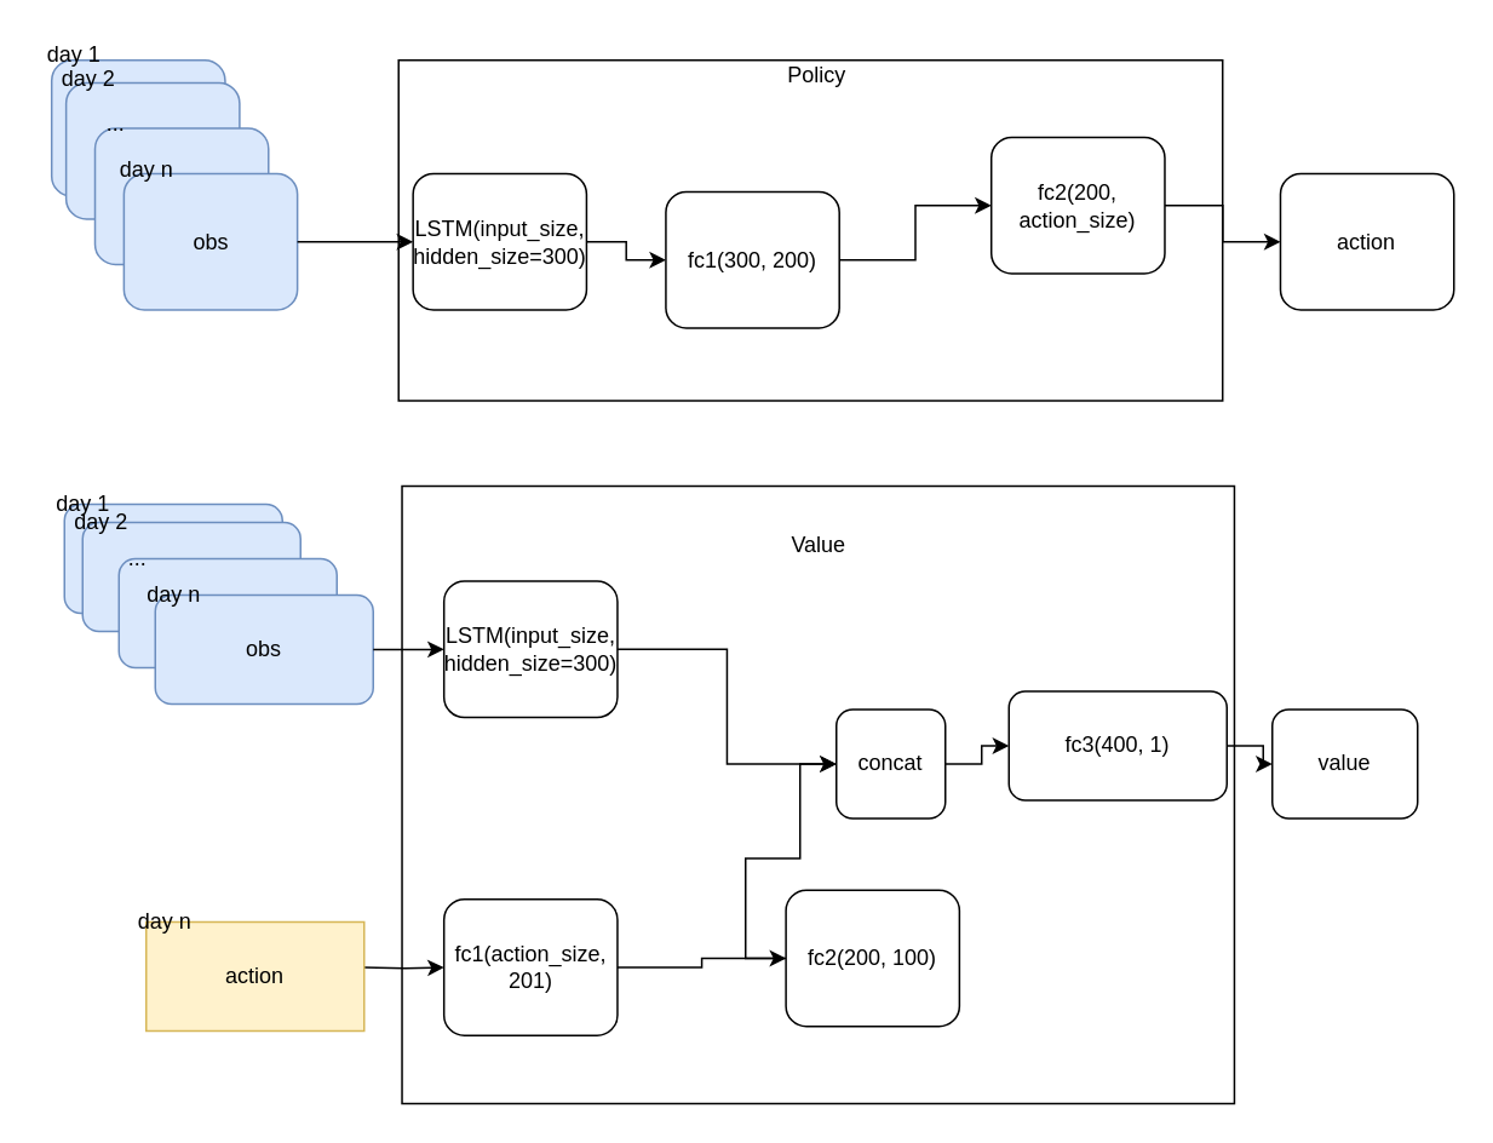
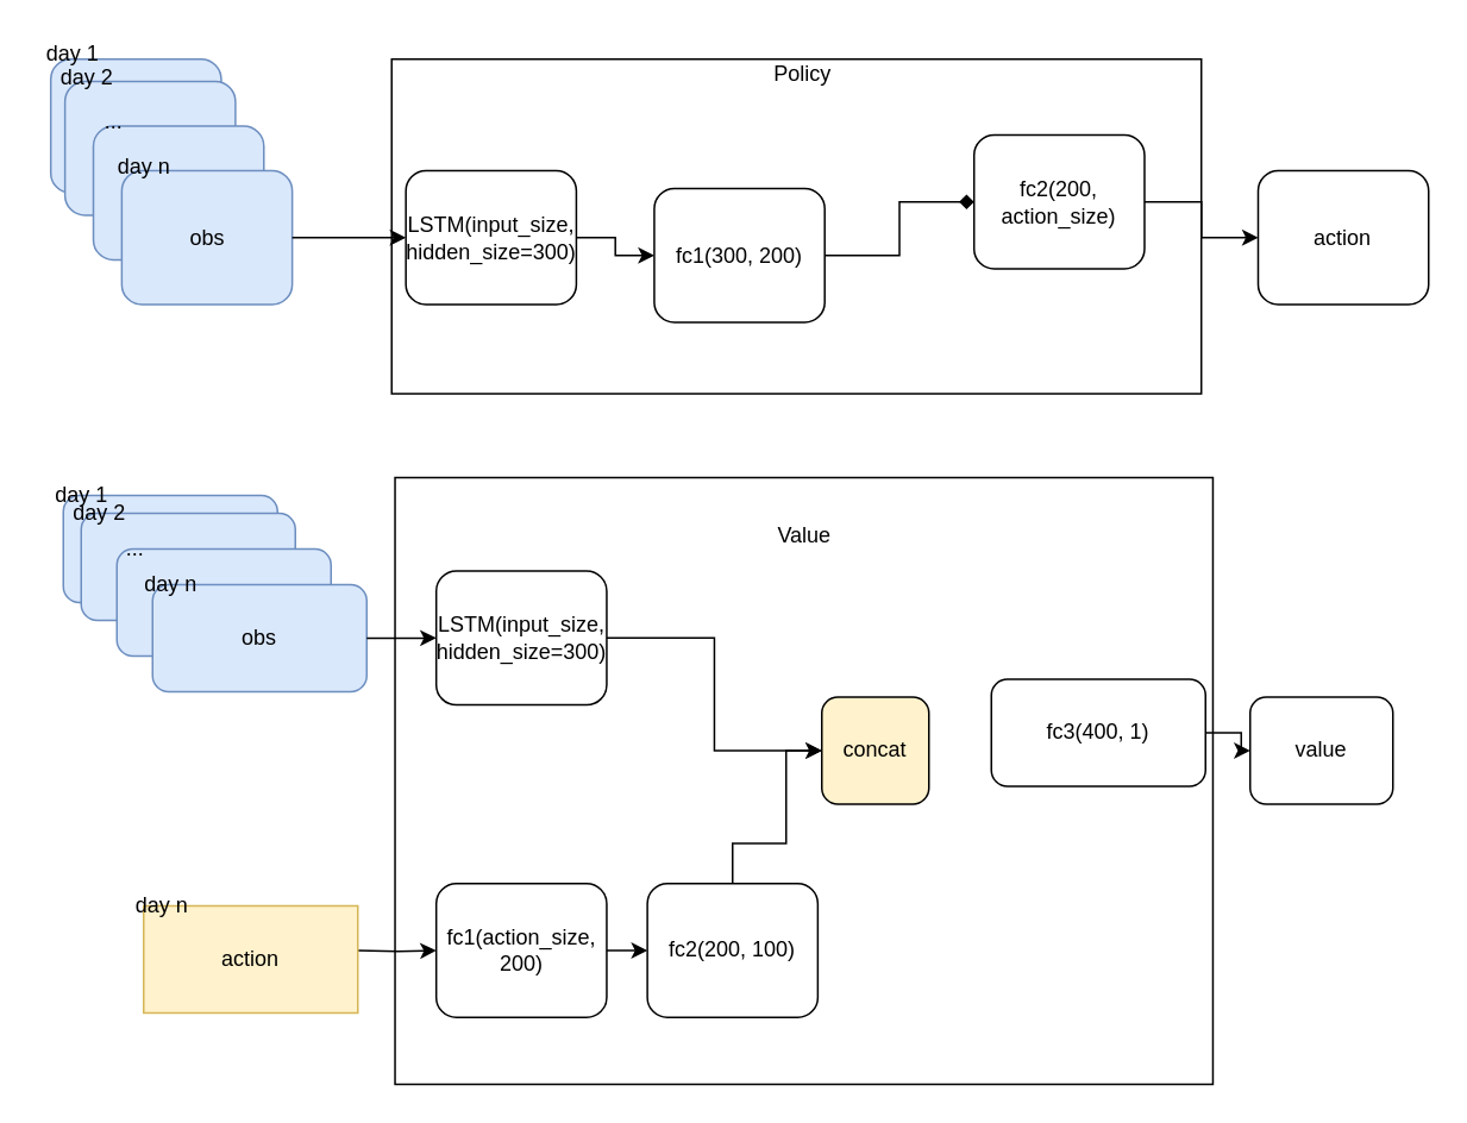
  <mxCell id="0" />
  <mxCell id="1" parent="0" />
  <mxCell id="2" value="" style="rounded=0;whiteSpace=wrap;html=1;" parent="1" vertex="1"><mxGeometry x="220.86" y="267" width="458.28" height="340" as="geometry" /></mxCell>
  <mxCell id="3" value="" style="group" parent="1" vertex="1" connectable="0"><mxGeometry x="25" y="267" width="180" height="120" as="geometry" /></mxCell>
  <mxCell id="4" value="" style="group" parent="3" vertex="1" connectable="0"><mxGeometry width="130" height="70" as="geometry" /></mxCell>
  <mxCell id="5" value="market info" style="rounded=1;whiteSpace=wrap;html=1;fillColor=#dae8fc;strokeColor=#6c8ebf;" parent="4" vertex="1"><mxGeometry x="10" y="10" width="120" height="60" as="geometry" /></mxCell>
  <mxCell id="6" value="day 1" style="text;html=1;align=center;verticalAlign=middle;resizable=0;points=[];autosize=1;" parent="4" vertex="1"><mxGeometry width="40" height="20" as="geometry" /></mxCell>
  <mxCell id="7" value="" style="group" parent="3" vertex="1" connectable="0"><mxGeometry x="10" y="10" width="150" height="90" as="geometry" /></mxCell>
  <mxCell id="8" value="market info" style="rounded=1;whiteSpace=wrap;html=1;fillColor=#dae8fc;strokeColor=#6c8ebf;" parent="7" vertex="1"><mxGeometry x="10" y="10" width="120" height="60" as="geometry" /></mxCell>
  <mxCell id="9" value="day 2" style="text;html=1;align=center;verticalAlign=middle;resizable=0;points=[];autosize=1;" parent="7" vertex="1"><mxGeometry width="40" height="20" as="geometry" /></mxCell>
  <mxCell id="10" value="" style="group" parent="7" vertex="1" connectable="0"><mxGeometry x="20" y="20" width="130" height="70" as="geometry" /></mxCell>
  <mxCell id="11" value="market info" style="rounded=1;whiteSpace=wrap;html=1;fillColor=#dae8fc;strokeColor=#6c8ebf;" parent="10" vertex="1"><mxGeometry x="10" y="10" width="120" height="60" as="geometry" /></mxCell>
  <mxCell id="12" value="..." style="text;html=1;align=center;verticalAlign=middle;resizable=0;points=[];autosize=1;" parent="10" vertex="1"><mxGeometry x="5" width="30" height="20" as="geometry" /></mxCell>
  <mxCell id="13" value="" style="group" parent="3" vertex="1" connectable="0"><mxGeometry x="50" y="50" width="130" height="70" as="geometry" /></mxCell>
  <mxCell id="14" value="obs" style="rounded=1;whiteSpace=wrap;html=1;fillColor=#dae8fc;strokeColor=#6c8ebf;" parent="13" vertex="1"><mxGeometry x="10" y="10" width="120" height="60" as="geometry" /></mxCell>
  <mxCell id="15" value="day n" style="text;html=1;align=center;verticalAlign=middle;resizable=0;points=[];autosize=1;" parent="13" vertex="1"><mxGeometry width="40" height="20" as="geometry" /></mxCell>
  <mxCell id="16" value="" style="group" parent="1" vertex="1" connectable="0"><mxGeometry x="20" y="20" width="780" height="200" as="geometry" /></mxCell>
  <mxCell id="17" value="" style="rounded=0;whiteSpace=wrap;html=1;" parent="16" vertex="1"><mxGeometry x="198.98" y="12.5" width="453.673" height="187.5" as="geometry" /></mxCell>
  <mxCell id="18" value="" style="group" parent="16" vertex="1" connectable="0"><mxGeometry width="143.265" height="150" as="geometry" /></mxCell>
  <mxCell id="19" value="" style="group" parent="18" vertex="1" connectable="0"><mxGeometry width="103.469" height="87.5" as="geometry" /></mxCell>
  <mxCell id="20" value="market info" style="rounded=1;whiteSpace=wrap;html=1;fillColor=#dae8fc;strokeColor=#6c8ebf;" parent="19" vertex="1"><mxGeometry x="7.959" y="12.5" width="95.51" height="75" as="geometry" /></mxCell>
  <mxCell id="21" value="day 1" style="text;html=1;align=center;verticalAlign=middle;resizable=0;points=[];autosize=1;" parent="19" vertex="1"><mxGeometry width="40" height="20" as="geometry" /></mxCell>
  <mxCell id="22" value="" style="group" parent="18" vertex="1" connectable="0"><mxGeometry x="7.959" y="12.5" width="119.388" height="112.5" as="geometry" /></mxCell>
  <mxCell id="23" value="market info" style="rounded=1;whiteSpace=wrap;html=1;fillColor=#dae8fc;strokeColor=#6c8ebf;" parent="22" vertex="1"><mxGeometry x="7.959" y="12.5" width="95.51" height="75" as="geometry" /></mxCell>
  <mxCell id="24" value="day 2" style="text;html=1;align=center;verticalAlign=middle;resizable=0;points=[];autosize=1;" parent="22" vertex="1"><mxGeometry width="40" height="20" as="geometry" /></mxCell>
  <mxCell id="25" value="" style="group" parent="22" vertex="1" connectable="0"><mxGeometry x="15.918" y="25" width="103.469" height="87.5" as="geometry" /></mxCell>
  <mxCell id="26" value="market info" style="rounded=1;whiteSpace=wrap;html=1;fillColor=#dae8fc;strokeColor=#6c8ebf;" parent="25" vertex="1"><mxGeometry x="7.959" y="12.5" width="95.51" height="75" as="geometry" /></mxCell>
  <mxCell id="27" value="..." style="text;html=1;align=center;verticalAlign=middle;resizable=0;points=[];autosize=1;" parent="25" vertex="1"><mxGeometry x="3.98" width="30" height="20" as="geometry" /></mxCell>
  <mxCell id="28" value="" style="group" parent="18" vertex="1" connectable="0"><mxGeometry x="39.796" y="62.5" width="103.469" height="87.5" as="geometry" /></mxCell>
  <mxCell id="29" value="obs" style="rounded=1;whiteSpace=wrap;html=1;fillColor=#dae8fc;strokeColor=#6c8ebf;" parent="28" vertex="1"><mxGeometry x="7.959" y="12.5" width="95.51" height="75" as="geometry" /></mxCell>
  <mxCell id="30" value="day n" style="text;html=1;align=center;verticalAlign=middle;resizable=0;points=[];autosize=1;" parent="28" vertex="1"><mxGeometry width="40" height="20" as="geometry" /></mxCell>
  <mxCell id="31" value="LSTM(input_size, hidden_size=300)" style="rounded=1;whiteSpace=wrap;html=1;" parent="16" vertex="1"><mxGeometry x="206.939" y="75" width="95.51" height="75" as="geometry" /></mxCell>
  <mxCell id="32" value="fc1(300, 200)" style="rounded=1;whiteSpace=wrap;html=1;" parent="16" vertex="1"><mxGeometry x="346.122" y="85" width="95.51" height="75" as="geometry" /></mxCell>
  <mxCell id="33" value="" style="edgeStyle=orthogonalEdgeStyle;rounded=0;orthogonalLoop=1;jettySize=auto;html=1;" parent="16" source="31" target="32" edge="1"><mxGeometry relative="1" as="geometry" /></mxCell>
  <mxCell id="34" value="fc2(200, action_size)" style="rounded=1;whiteSpace=wrap;html=1;" parent="16" vertex="1"><mxGeometry x="525.306" y="55" width="95.51" height="75" as="geometry" /></mxCell>
- <mxCell id="35" value="" style="edgeStyle=orthogonalEdgeStyle;rounded=0;orthogonalLoop=1;jettySize=auto;html=1;" parent="16" source="32" target="34" edge="1"><mxGeometry relative="1" as="geometry" /></mxCell>
+ <mxCell id="35" value="" style="edgeStyle=orthogonalEdgeStyle;rounded=0;orthogonalLoop=1;jettySize=auto;html=1;endArrow=diamond;" parent="16" source="32" target="34" edge="1"><mxGeometry relative="1" as="geometry" /></mxCell>
  <mxCell id="36" value="action" style="rounded=1;whiteSpace=wrap;html=1;" parent="16" vertex="1"><mxGeometry x="684.49" y="75" width="95.51" height="75" as="geometry" /></mxCell>
  <mxCell id="37" value="" style="edgeStyle=orthogonalEdgeStyle;rounded=0;orthogonalLoop=1;jettySize=auto;html=1;" parent="16" source="34" target="36" edge="1"><mxGeometry relative="1" as="geometry" /></mxCell>
  <mxCell id="38" style="edgeStyle=orthogonalEdgeStyle;rounded=0;orthogonalLoop=1;jettySize=auto;html=1;entryX=0;entryY=0.5;entryDx=0;entryDy=0;" parent="16" source="29" target="31" edge="1"><mxGeometry relative="1" as="geometry" /></mxCell>
  <mxCell id="39" value="Policy" style="text;html=1;align=center;verticalAlign=middle;resizable=0;points=[];autosize=1;" parent="16" vertex="1"><mxGeometry x="404.327" y="11.25" width="50" height="20" as="geometry" /></mxCell>
  <mxCell id="40" value="LSTM(input_size, hidden_size=300)" style="rounded=1;whiteSpace=wrap;html=1;" parent="1" vertex="1"><mxGeometry x="243.959" y="319.38" width="95.51" height="75" as="geometry" /></mxCell>
  <mxCell id="41" value="" style="edgeStyle=orthogonalEdgeStyle;rounded=0;orthogonalLoop=1;jettySize=auto;html=1;entryX=0;entryY=0.5;entryDx=0;entryDy=0;" parent="1" source="40" target="47" edge="1"><mxGeometry relative="1" as="geometry"><mxPoint x="403.142" y="356.88" as="targetPoint" /></mxGeometry></mxCell>
  <mxCell id="42" value="" style="edgeStyle=orthogonalEdgeStyle;rounded=0;orthogonalLoop=1;jettySize=auto;html=1;" parent="1" source="43" target="45" edge="1"><mxGeometry relative="1" as="geometry" /></mxCell>
- <mxCell id="43" value="fc1(action_size, 201)" style="rounded=1;whiteSpace=wrap;html=1;" parent="1" vertex="1"><mxGeometry x="243.962" y="494.5" width="95.51" height="75" as="geometry" /></mxCell>
+ <mxCell id="43" value="fc1(action_size, 200)" style="rounded=1;whiteSpace=wrap;html=1;" parent="1" vertex="1"><mxGeometry x="243.962" y="494.5" width="95.51" height="75" as="geometry" /></mxCell>
  <mxCell id="44" style="edgeStyle=orthogonalEdgeStyle;rounded=0;orthogonalLoop=1;jettySize=auto;html=1;entryX=0;entryY=0.5;entryDx=0;entryDy=0;" parent="1" source="45" target="47" edge="1"><mxGeometry relative="1" as="geometry"><Array as="points"><mxPoint x="410" y="472" /><mxPoint x="440" y="472" /><mxPoint x="440" y="420" /></Array></mxGeometry></mxCell>
- <mxCell id="45" value="fc2(200, 100)" style="rounded=1;whiteSpace=wrap;html=1;" parent="1" vertex="1"><mxGeometry x="432.243" y="489.5" width="95.51" height="75" as="geometry" /></mxCell>
- <mxCell id="46" value="" style="edgeStyle=orthogonalEdgeStyle;rounded=0;orthogonalLoop=1;jettySize=auto;html=1;" parent="1" source="47" target="49" edge="1"><mxGeometry relative="1" as="geometry" /></mxCell>
- <mxCell id="47" value="concat" style="rounded=1;whiteSpace=wrap;html=1;" parent="1" vertex="1"><mxGeometry x="460" y="390" width="60" height="60" as="geometry" /></mxCell>
+ <mxCell id="45" value="fc2(200, 100)" style="rounded=1;whiteSpace=wrap;html=1;" parent="1" vertex="1"><mxGeometry x="362.243" y="494.5" width="95.51" height="75" as="geometry" /></mxCell>
+ <mxCell id="47" value="concat" style="rounded=1;whiteSpace=wrap;html=1;fillColor=#fff2cc;" parent="1" vertex="1"><mxGeometry x="460" y="390" width="60" height="60" as="geometry" /></mxCell>
  <mxCell id="48" value="" style="edgeStyle=orthogonalEdgeStyle;rounded=0;orthogonalLoop=1;jettySize=auto;html=1;" parent="1" source="49" target="50" edge="1"><mxGeometry relative="1" as="geometry" /></mxCell>
  <mxCell id="49" value="fc3(400, 1)" style="rounded=1;whiteSpace=wrap;html=1;" parent="1" vertex="1"><mxGeometry x="555" y="380" width="120" height="60" as="geometry" /></mxCell>
  <mxCell id="50" value="value" style="rounded=1;whiteSpace=wrap;html=1;" parent="1" vertex="1"><mxGeometry x="700" y="390" width="80" height="60" as="geometry" /></mxCell>
  <mxCell id="51" style="edgeStyle=orthogonalEdgeStyle;rounded=0;orthogonalLoop=1;jettySize=auto;html=1;entryX=0;entryY=0.5;entryDx=0;entryDy=0;" parent="1" source="14" target="40" edge="1"><mxGeometry relative="1" as="geometry" /></mxCell>
  <mxCell id="52" style="edgeStyle=orthogonalEdgeStyle;rounded=0;orthogonalLoop=1;jettySize=auto;html=1;entryX=0;entryY=0.5;entryDx=0;entryDy=0;" parent="1" target="43" edge="1"><mxGeometry relative="1" as="geometry"><mxPoint x="200" y="532" as="sourcePoint" /></mxGeometry></mxCell>
  <mxCell id="53" value="Value" style="text;html=1;align=center;verticalAlign=middle;resizable=0;points=[];autosize=1;" parent="1" vertex="1"><mxGeometry x="425" y="290" width="50" height="20" as="geometry" /></mxCell>
  <mxCell id="54" value="" style="group" parent="1" vertex="1" connectable="0"><mxGeometry x="70" y="497" width="130" height="70" as="geometry" /></mxCell>
  <mxCell id="55" value="action&lt;br&gt;" style="rounded=0;whiteSpace=wrap;html=1;fillColor=#fff2cc;strokeColor=#d6b656;" parent="54" vertex="1"><mxGeometry x="10" y="10" width="120" height="60" as="geometry" /></mxCell>
  <mxCell id="56" value="day n" style="text;html=1;align=center;verticalAlign=middle;resizable=0;points=[];autosize=1;" parent="54" vertex="1"><mxGeometry width="40" height="20" as="geometry" /></mxCell>
